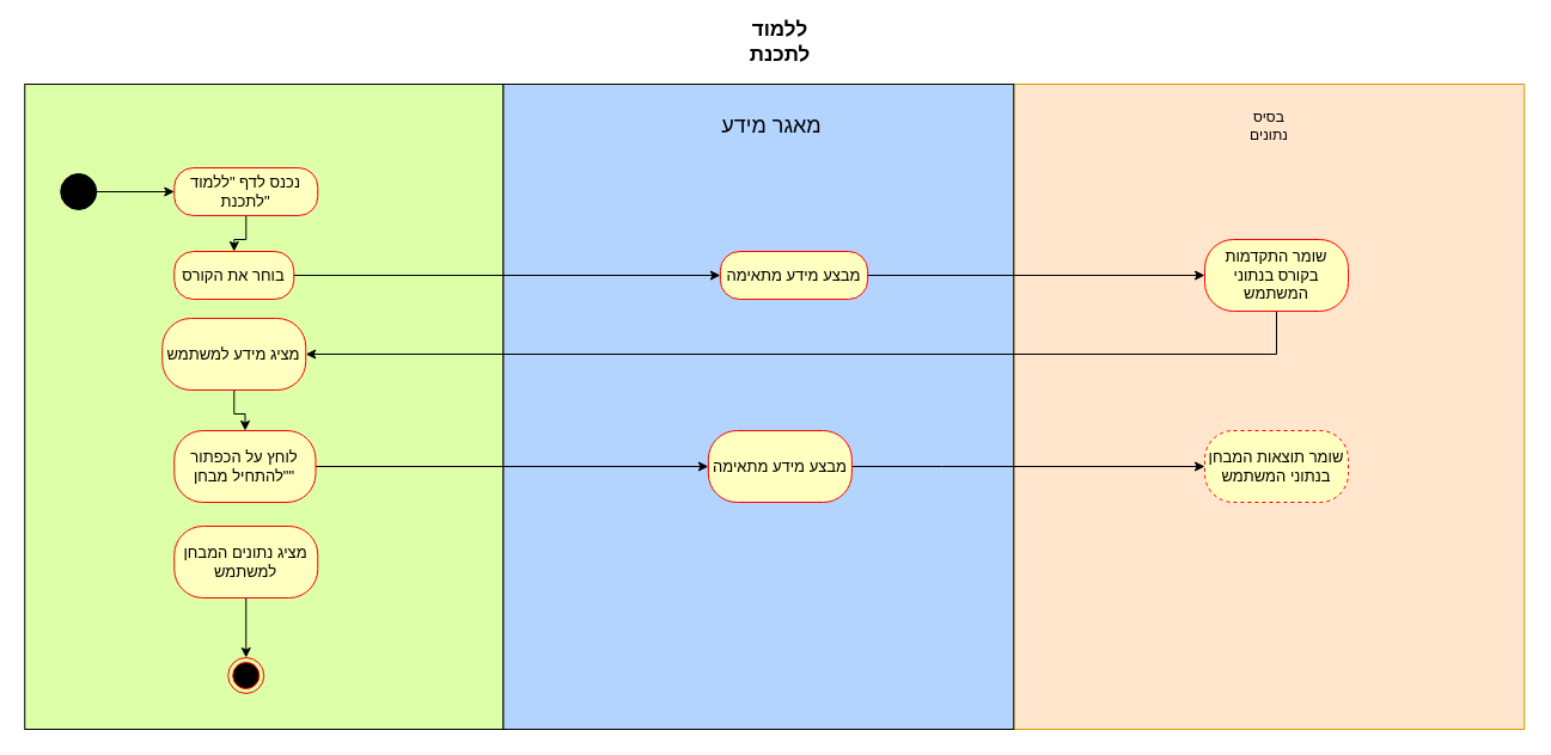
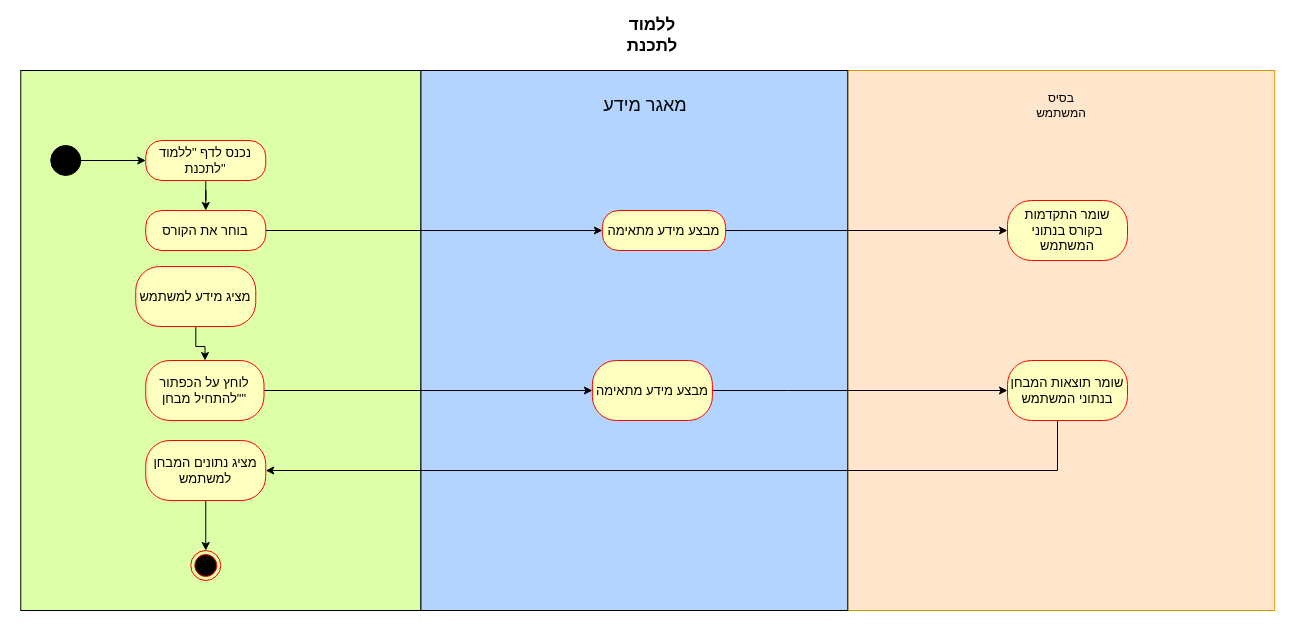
  <mxCell id="0" />
  <mxCell id="1" parent="0" />
  <mxCell id="2" value="" style="rounded=0;whiteSpace=wrap;html=1;fillColor=#ffe6cc;strokeColor=#d79b00;" vertex="1" parent="1"><mxGeometry x="847.25" y="70" width="427" height="540" as="geometry" /></mxCell>
  <mxCell id="3" value="" style="rounded=0;whiteSpace=wrap;html=1;fillColor=#B3D4FF;" vertex="1" parent="1"><mxGeometry x="420.25" y="70" width="427" height="540" as="geometry" /></mxCell>
  <mxCell id="4" value="" style="rounded=0;whiteSpace=wrap;html=1;fillColor=#DCFFA8;" vertex="1" parent="1"><mxGeometry x="20.25" y="70" width="400" height="540" as="geometry" /></mxCell>
  <mxCell id="5" value="&lt;font style=&quot;font-size: 18px&quot;&gt;מאגר מידע&lt;/font&gt;" style="text;html=1;strokeColor=none;fillColor=none;align=center;verticalAlign=middle;whiteSpace=wrap;rounded=0;" vertex="1" parent="1"><mxGeometry x="590.25" y="90" width="110" height="30" as="geometry" /></mxCell>
  <mxCell id="6" value="" style="edgeStyle=orthogonalEdgeStyle;rounded=0;orthogonalLoop=1;jettySize=auto;html=1;entryX=0;entryY=0.5;entryDx=0;entryDy=0;" edge="1" parent="1" source="7" target="11"><mxGeometry relative="1" as="geometry"><Array as="points"><mxPoint x="145.25" y="159" /></Array><mxPoint x="131" y="158.575" as="targetPoint" /></mxGeometry></mxCell>
  <mxCell id="7" value="" style="ellipse;whiteSpace=wrap;html=1;aspect=fixed;fontSize=18;fillColor=#000000;" vertex="1" parent="1"><mxGeometry x="50.25" y="145" width="30" height="30" as="geometry" /></mxCell>
  <mxCell id="8" value="" style="ellipse;html=1;shape=endState;fillColor=#000000;strokeColor=#ff0000;fontSize=11;" vertex="1" parent="1"><mxGeometry x="190.25" y="550" width="30" height="30" as="geometry" /></mxCell>
  <mxCell id="9" value="ללמוד לתכנת" style="text;html=1;strokeColor=none;fillColor=none;align=center;verticalAlign=middle;whiteSpace=wrap;rounded=0;fontStyle=1;fontSize=17;" vertex="1" parent="1"><mxGeometry x="601.88" y="20" width="100" height="30" as="geometry" /></mxCell>
  <mxCell id="10" style="edgeStyle=orthogonalEdgeStyle;rounded=0;orthogonalLoop=1;jettySize=auto;html=1;fontSize=13;entryX=0.5;entryY=0;entryDx=0;entryDy=0;" edge="1" parent="1" source="11" target="14"><mxGeometry relative="1" as="geometry"><mxPoint x="205.25" y="280" as="targetPoint" /></mxGeometry></mxCell>
  <mxCell id="11" value="נכנס לדף &quot;ללמוד לתכנת&quot;" style="rounded=1;whiteSpace=wrap;html=1;arcSize=40;fontColor=#000000;fillColor=#ffffc0;strokeColor=#ff0000;fontSize=13;" vertex="1" parent="1"><mxGeometry x="145.25" y="140" width="120" height="40" as="geometry" /></mxCell>
  <mxCell id="12" style="edgeStyle=orthogonalEdgeStyle;rounded=0;orthogonalLoop=1;jettySize=auto;html=1;exitX=0.5;exitY=1;exitDx=0;exitDy=0;fontSize=13;" edge="1" parent="1"><mxGeometry relative="1" as="geometry"><mxPoint x="360.25" y="180" as="sourcePoint" /><mxPoint x="360.25" y="180" as="targetPoint" /></mxGeometry></mxCell>
  <mxCell id="13" style="edgeStyle=orthogonalEdgeStyle;rounded=0;orthogonalLoop=1;jettySize=auto;html=1;" edge="1" parent="1" source="14" target="22"><mxGeometry relative="1" as="geometry" /></mxCell>
- <mxCell id="14" value="&lt;font style=&quot;font-size: 13px&quot;&gt;בוחר את הקורס&lt;/font&gt;" style="rounded=1;whiteSpace=wrap;html=1;arcSize=40;fontColor=#000000;fillColor=#ffffc0;strokeColor=#ff0000;fontSize=13;" vertex="1" parent="1"><mxGeometry x="145.25" y="210" width="100" height="40" as="geometry" /></mxCell>
+ <mxCell id="14" value="&lt;font style=&quot;font-size: 13px&quot;&gt;בוחר את הקורס&lt;/font&gt;" style="rounded=1;whiteSpace=wrap;html=1;arcSize=40;fontColor=#000000;fillColor=#ffffc0;strokeColor=#ff0000;fontSize=13;" vertex="1" parent="1"><mxGeometry x="145.25" y="210" width="120" height="40" as="geometry" /></mxCell>
  <mxCell id="15" value="" style="edgeStyle=orthogonalEdgeStyle;rounded=0;orthogonalLoop=1;jettySize=auto;html=1;" edge="1" parent="1" source="16" target="26"><mxGeometry relative="1" as="geometry"><Array as="points"><mxPoint x="787" y="390" /><mxPoint x="787" y="390" /></Array></mxGeometry></mxCell>
  <mxCell id="16" value="מבצע מידע מתאימה" style="whiteSpace=wrap;html=1;rounded=1;fontSize=13;fontColor=#000000;strokeColor=#ff0000;fillColor=#ffffc0;arcSize=40;" vertex="1" parent="1"><mxGeometry x="591.88" y="360" width="120" height="60" as="geometry" /></mxCell>
  <mxCell id="17" style="edgeStyle=orthogonalEdgeStyle;rounded=0;orthogonalLoop=1;jettySize=auto;html=1;entryX=0.5;entryY=0;entryDx=0;entryDy=0;" edge="1" parent="1" source="18" target="8"><mxGeometry relative="1" as="geometry" /></mxCell>
  <mxCell id="18" value="מציג נתונים המבחן למשתמש" style="whiteSpace=wrap;html=1;rounded=1;fontSize=13;fontColor=#000000;strokeColor=#ff0000;fillColor=#ffffc0;arcSize=40;" vertex="1" parent="1"><mxGeometry x="145.25" y="440" width="120" height="60" as="geometry" /></mxCell>
  <mxCell id="19" style="edgeStyle=orthogonalEdgeStyle;rounded=0;orthogonalLoop=1;jettySize=auto;html=1;entryX=0;entryY=0.5;entryDx=0;entryDy=0;" edge="1" parent="1" source="20" target="16"><mxGeometry relative="1" as="geometry" /></mxCell>
  <mxCell id="20" value="&lt;font style=&quot;font-size: 13px&quot;&gt;לוחץ על הכפתור &quot;להתחיל מבחן&quot;&lt;/font&gt;" style="rounded=1;whiteSpace=wrap;html=1;arcSize=40;fontColor=#000000;fillColor=#ffffc0;strokeColor=#ff0000;fontSize=13;" vertex="1" parent="1"><mxGeometry x="145.25" y="360" width="118.25" height="60" as="geometry" /></mxCell>
  <mxCell id="21" style="edgeStyle=orthogonalEdgeStyle;rounded=0;orthogonalLoop=1;jettySize=auto;html=1;" edge="1" parent="1" source="22" target="29"><mxGeometry relative="1" as="geometry" /></mxCell>
  <mxCell id="22" value="מבצע מידע מתאימה" style="whiteSpace=wrap;html=1;rounded=1;fontSize=13;fontColor=#000000;strokeColor=#ff0000;fillColor=#ffffc0;arcSize=40;" vertex="1" parent="1"><mxGeometry x="601.88" y="210" width="123.25" height="40" as="geometry" /></mxCell>
  <mxCell id="23" style="edgeStyle=orthogonalEdgeStyle;rounded=0;orthogonalLoop=1;jettySize=auto;html=1;" edge="1" parent="1" source="24" target="20"><mxGeometry relative="1" as="geometry" /></mxCell>
  <mxCell id="24" value="מציג מידע למשתמש" style="whiteSpace=wrap;html=1;rounded=1;fontSize=13;fontColor=#000000;strokeColor=#ff0000;fillColor=#ffffc0;arcSize=40;" vertex="1" parent="1"><mxGeometry x="135.25" y="266" width="120" height="60" as="geometry" /></mxCell>
- <mxCell id="26" value="שומר תוצאות המבחן בנתוני המשתמש" style="whiteSpace=wrap;html=1;rounded=1;fontSize=13;fontColor=#000000;strokeColor=#ff0000;fillColor=#ffffc0;arcSize=40;dashed=1;" vertex="1" parent="1"><mxGeometry x="1007" y="360" width="120" height="60" as="geometry" /></mxCell>
- <mxCell id="27" value="בסיס נתונים" style="text;html=1;strokeColor=none;fillColor=none;align=center;verticalAlign=middle;whiteSpace=wrap;rounded=0;" vertex="1" parent="1"><mxGeometry x="1030.75" y="90" width="60" height="30" as="geometry" /></mxCell>
- <mxCell id="28" style="edgeStyle=orthogonalEdgeStyle;rounded=0;orthogonalLoop=1;jettySize=auto;html=1;" edge="1" parent="1" source="29" target="24"><mxGeometry relative="1" as="geometry"><Array as="points"><mxPoint x="1067" y="296" /></Array></mxGeometry></mxCell>
+ <mxCell id="25" style="edgeStyle=orthogonalEdgeStyle;rounded=0;orthogonalLoop=1;jettySize=auto;html=1;entryX=1;entryY=0.5;entryDx=0;entryDy=0;" edge="1" parent="1" source="26" target="18"><mxGeometry relative="1" as="geometry"><Array as="points"><mxPoint x="1057" y="470" /></Array></mxGeometry></mxCell>
+ <mxCell id="26" value="שומר תוצאות המבחן בנתוני המשתמש" style="whiteSpace=wrap;html=1;rounded=1;fontSize=13;fontColor=#000000;strokeColor=#ff0000;fillColor=#ffffc0;arcSize=40;" vertex="1" parent="1"><mxGeometry x="1007" y="360" width="120" height="60" as="geometry" /></mxCell>
+ <mxCell id="27" value="בסיס המשתמש" style="text;html=1;strokeColor=none;fillColor=none;align=center;verticalAlign=middle;whiteSpace=wrap;rounded=0;" vertex="1" parent="1"><mxGeometry x="1030.75" y="90" width="60" height="30" as="geometry" /></mxCell>
  <mxCell id="29" value="שומר התקדמות בקורס בנתוני המשתמש" style="whiteSpace=wrap;html=1;rounded=1;fontSize=13;fontColor=#000000;strokeColor=#ff0000;fillColor=#ffffc0;arcSize=40;" vertex="1" parent="1"><mxGeometry x="1007" y="200" width="120" height="60" as="geometry" /></mxCell>
